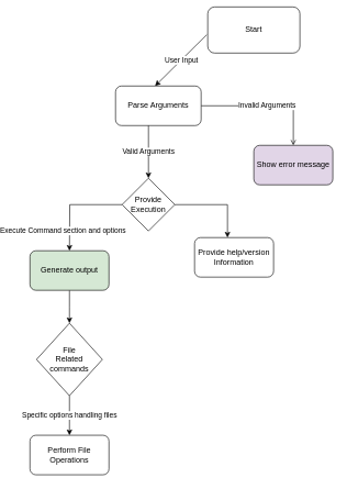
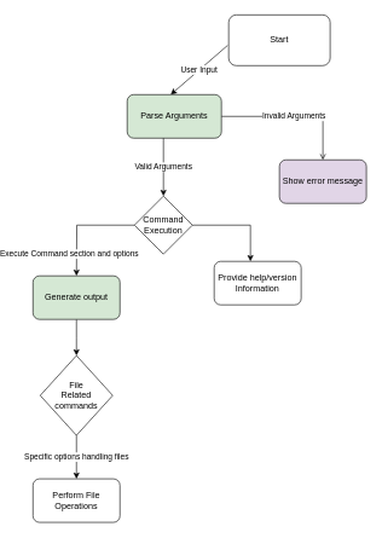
  <mxCell id="0" />
  <mxCell id="1" parent="0" />
- <mxCell id="2" value="Start" style="rounded=1;whiteSpace=wrap;html=1;" vertex="1" parent="1"><mxGeometry x="290" y="10" width="140" height="70" as="geometry" /></mxCell>
+ <mxCell id="2" value="Start" style="rounded=1;whiteSpace=wrap;html=1;" vertex="1" parent="1"><mxGeometry x="290" y="20" width="140" height="70" as="geometry" /></mxCell>
  <mxCell id="3" value="User Input" style="endArrow=classic;html=1;rounded=0;exitX=-0.01;exitY=0.6;exitDx=0;exitDy=0;exitPerimeter=0;" edge="1" parent="1" source="2"><mxGeometry relative="1" as="geometry"><mxPoint x="190" y="70" as="sourcePoint" /><mxPoint x="210" y="130" as="targetPoint" /></mxGeometry></mxCell>
  <mxCell id="4" value="Invalid Arguments" style="edgeStyle=orthogonalEdgeStyle;rounded=0;orthogonalLoop=1;jettySize=auto;html=1;endArrow=open;" edge="1" parent="1" source="5" target="16"><mxGeometry relative="1" as="geometry" /></mxCell>
- <mxCell id="5" value="Parse Arguments" style="rounded=1;whiteSpace=wrap;html=1;" vertex="1" parent="1"><mxGeometry x="150" y="130" width="130" height="60" as="geometry" /></mxCell>
+ <mxCell id="5" value="Parse Arguments" style="rounded=1;whiteSpace=wrap;html=1;fillColor=#d5e8d4;" vertex="1" parent="1"><mxGeometry x="150" y="130" width="130" height="60" as="geometry" /></mxCell>
  <mxCell id="6" value="Valid Arguments" style="endArrow=classic;html=1;rounded=0;" edge="1" parent="1"><mxGeometry relative="1" as="geometry"><mxPoint x="200" y="190" as="sourcePoint" /><mxPoint x="200" y="270" as="targetPoint" /></mxGeometry></mxCell>
  <mxCell id="7" value="Execute Command section and options" style="edgeStyle=orthogonalEdgeStyle;rounded=0;orthogonalLoop=1;jettySize=auto;html=1;" edge="1" parent="1" source="9"><mxGeometry x="0.6" y="-10" relative="1" as="geometry"><mxPoint x="80" y="380" as="targetPoint" /><mxPoint as="offset" /></mxGeometry></mxCell>
  <mxCell id="8" value="" style="edgeStyle=orthogonalEdgeStyle;rounded=0;orthogonalLoop=1;jettySize=auto;html=1;" edge="1" parent="1" source="9"><mxGeometry relative="1" as="geometry"><mxPoint x="320" y="360" as="targetPoint" /><Array as="points"><mxPoint x="320" y="310" /><mxPoint x="320" y="310" /></Array></mxGeometry></mxCell>
- <mxCell id="9" value="Provide&lt;br&gt;Execution" style="rhombus;whiteSpace=wrap;html=1;" vertex="1" parent="1"><mxGeometry x="160" y="270" width="80" height="80" as="geometry" /></mxCell>
+ <mxCell id="9" value="Command&lt;br&gt;Execution" style="rhombus;whiteSpace=wrap;html=1;" vertex="1" parent="1"><mxGeometry x="160" y="270" width="80" height="80" as="geometry" /></mxCell>
  <mxCell id="10" value="" style="edgeStyle=orthogonalEdgeStyle;rounded=0;orthogonalLoop=1;jettySize=auto;html=1;" edge="1" parent="1" source="11"><mxGeometry relative="1" as="geometry"><mxPoint x="80" y="490" as="targetPoint" /></mxGeometry></mxCell>
  <mxCell id="11" value="Generate output" style="rounded=1;whiteSpace=wrap;html=1;fillColor=#d5e8d4;" vertex="1" parent="1"><mxGeometry x="20" y="380" width="120" height="60" as="geometry" /></mxCell>
  <mxCell id="12" value="Specific options handling files" style="edgeStyle=orthogonalEdgeStyle;rounded=0;orthogonalLoop=1;jettySize=auto;html=1;" edge="1" parent="1" source="13"><mxGeometry relative="1" as="geometry"><mxPoint x="80" y="660" as="targetPoint" /></mxGeometry></mxCell>
  <mxCell id="13" value="File&lt;br&gt;Related&lt;br&gt;commands" style="rhombus;whiteSpace=wrap;html=1;" vertex="1" parent="1"><mxGeometry x="30" y="490" width="100" height="110" as="geometry" /></mxCell>
  <mxCell id="14" value="Perform File Operations" style="rounded=1;whiteSpace=wrap;html=1;" vertex="1" parent="1"><mxGeometry x="20" y="660" width="120" height="60" as="geometry" /></mxCell>
  <mxCell id="15" value="Provide help/version Information" style="rounded=1;whiteSpace=wrap;html=1;" vertex="1" parent="1"><mxGeometry x="270" y="360" width="120" height="60" as="geometry" /></mxCell>
  <mxCell id="16" value="Show error message" style="whiteSpace=wrap;html=1;rounded=1;fillColor=#e1d5e7;" vertex="1" parent="1"><mxGeometry x="360" y="220" width="120" height="60" as="geometry" /></mxCell>
